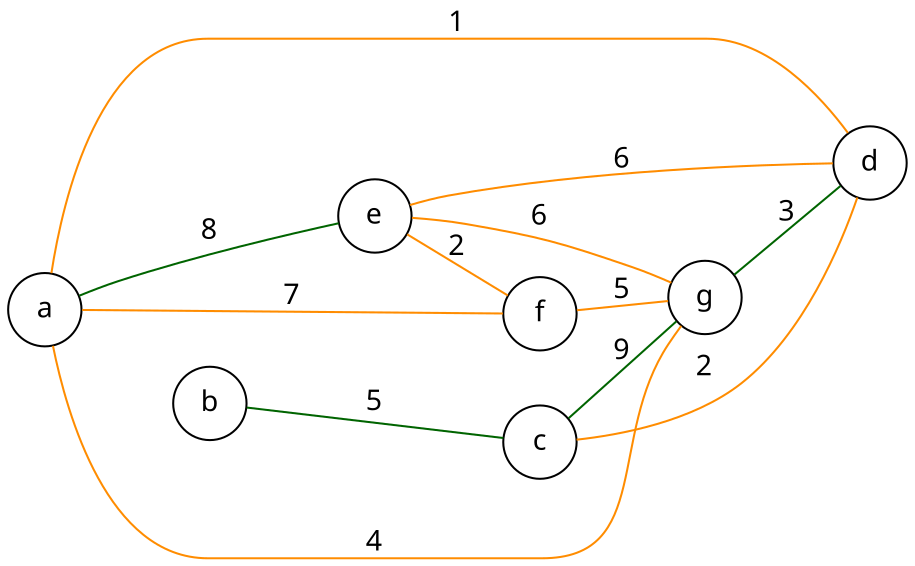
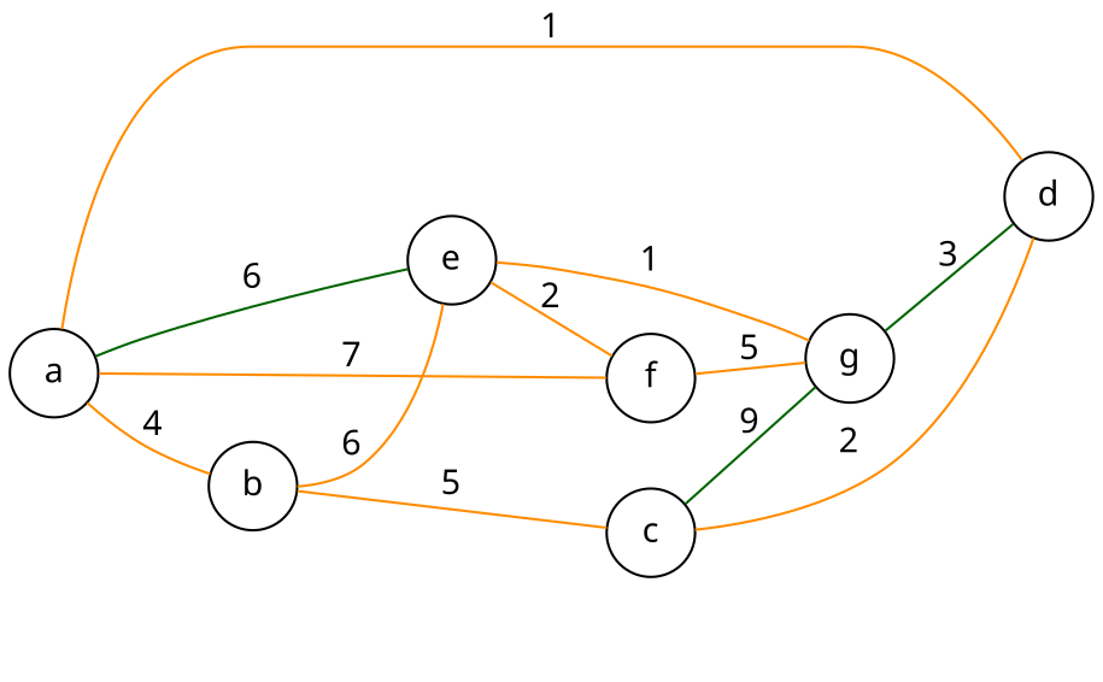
  graph {
    fontname="Noto Sans"
    rankdir=LR
    node [fontname="Noto Sans" shape=circle]
    edge [color=darkorange fontname="Noto Sans"]
    n1 [label=a]
    n2 [label=b]
    n3 [label=d]
    n4 [label=e]
    n5 [label=f]
    n6 [label=c]
    n7 [label=g]
-   n1 -- n7 [label=4]
+   n1 -- n2 [label=4]
    n1 -- n3 [label=1]
-   n1 -- n4 [color=darkgreen label=8]
+   n1 -- n4 [color=darkgreen label=6]
    n1 -- n5 [label=7]
-   n3 -- n4 [label=6]
-   n2 -- n6 [color=darkgreen label=5]
+   n2 -- n4 [label=6]
+   n2 -- n6 [label=5]
    n4 -- n5 [label=2]
-   n4 -- n7 [label=6]
+   n4 -- n7 [label=1]
    n5 -- n7 [label=5]
    n6 -- n3 [label=2]
    n6 -- n7 [color=darkgreen label=9]
    n7 -- n3 [color=darkgreen label=3]
  }
